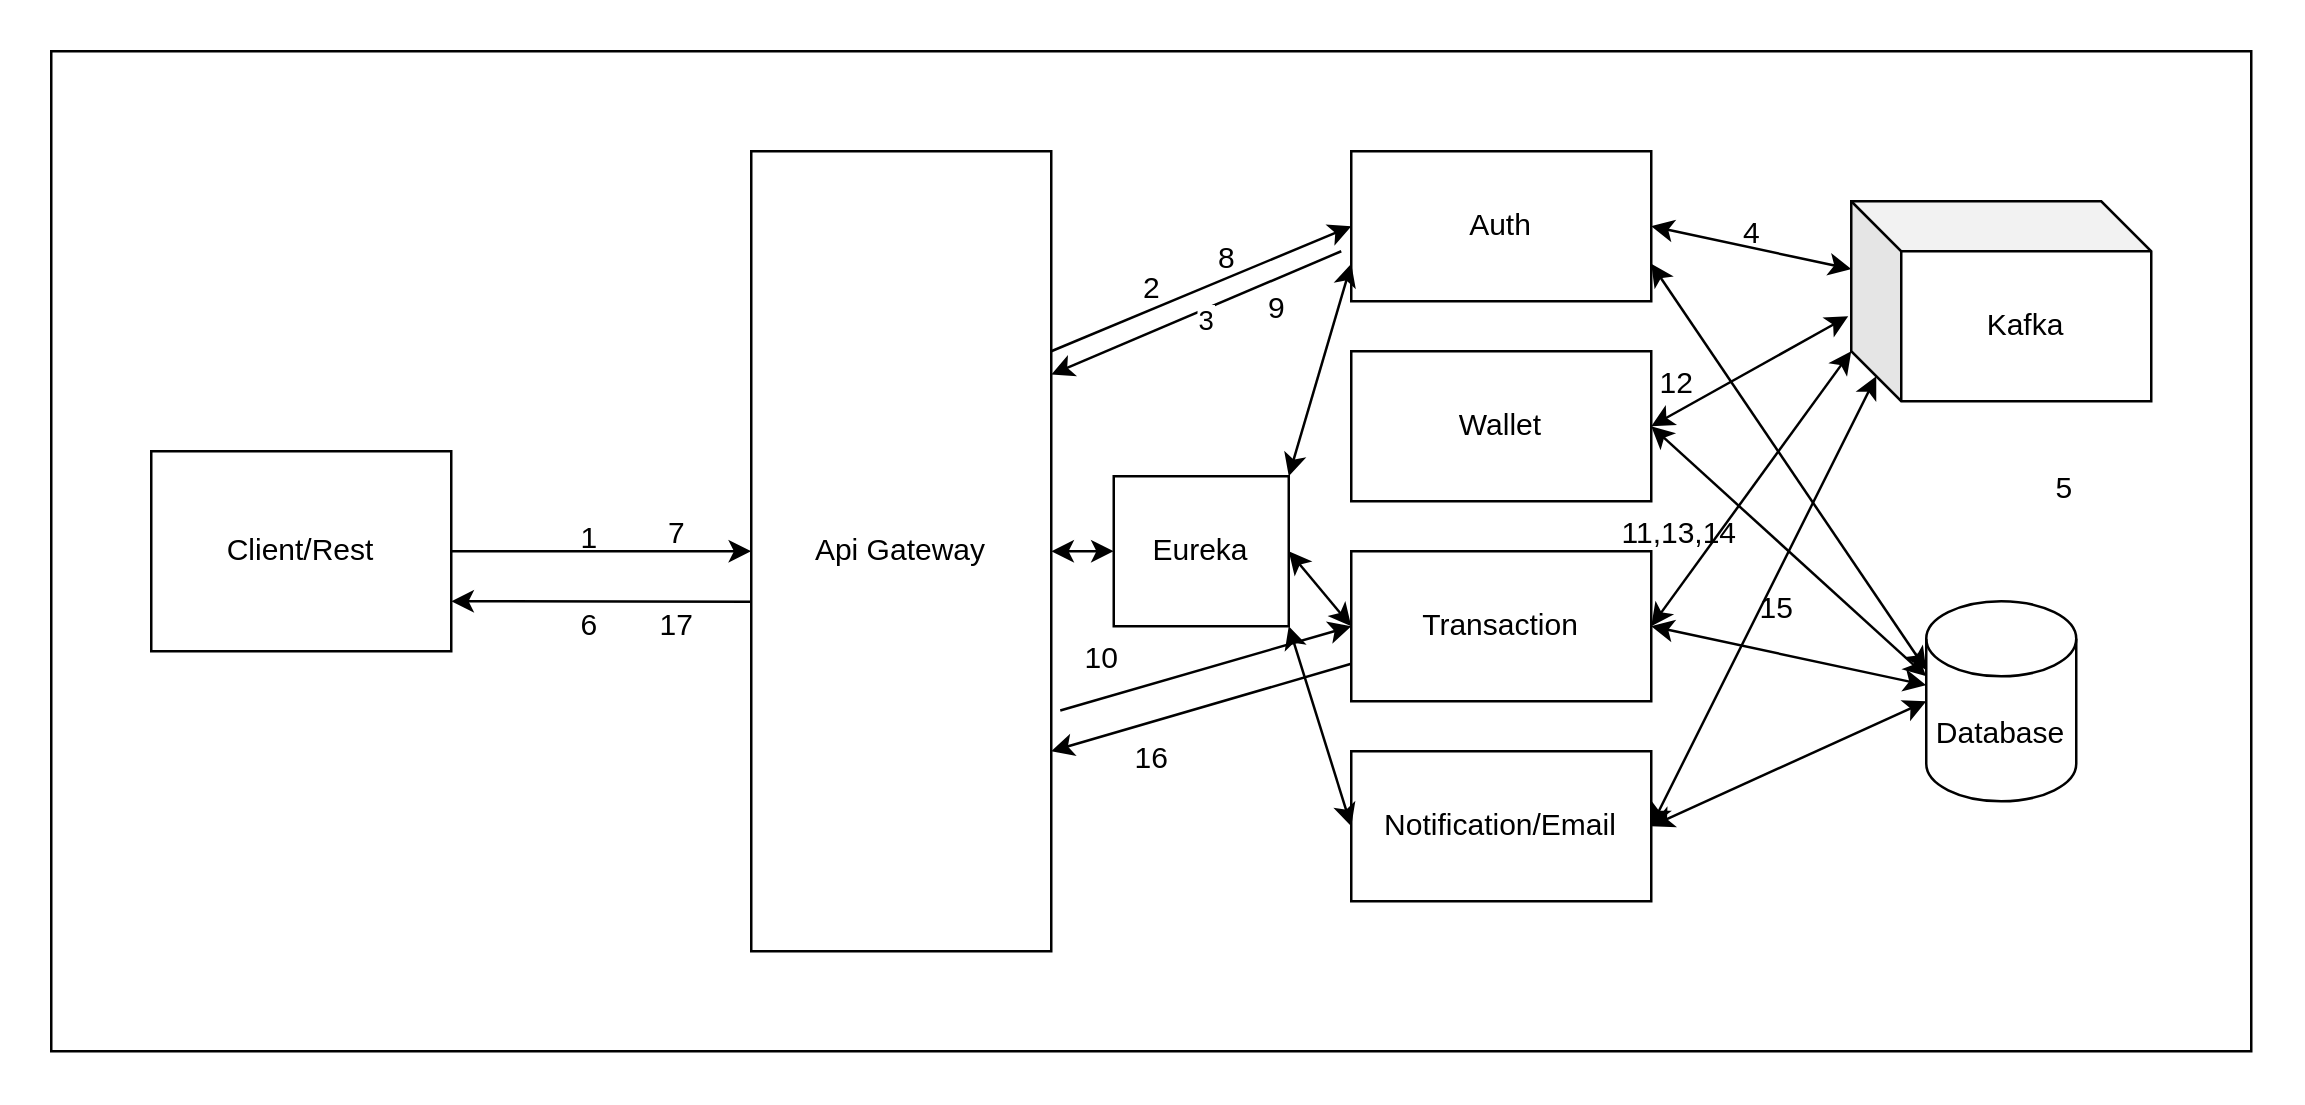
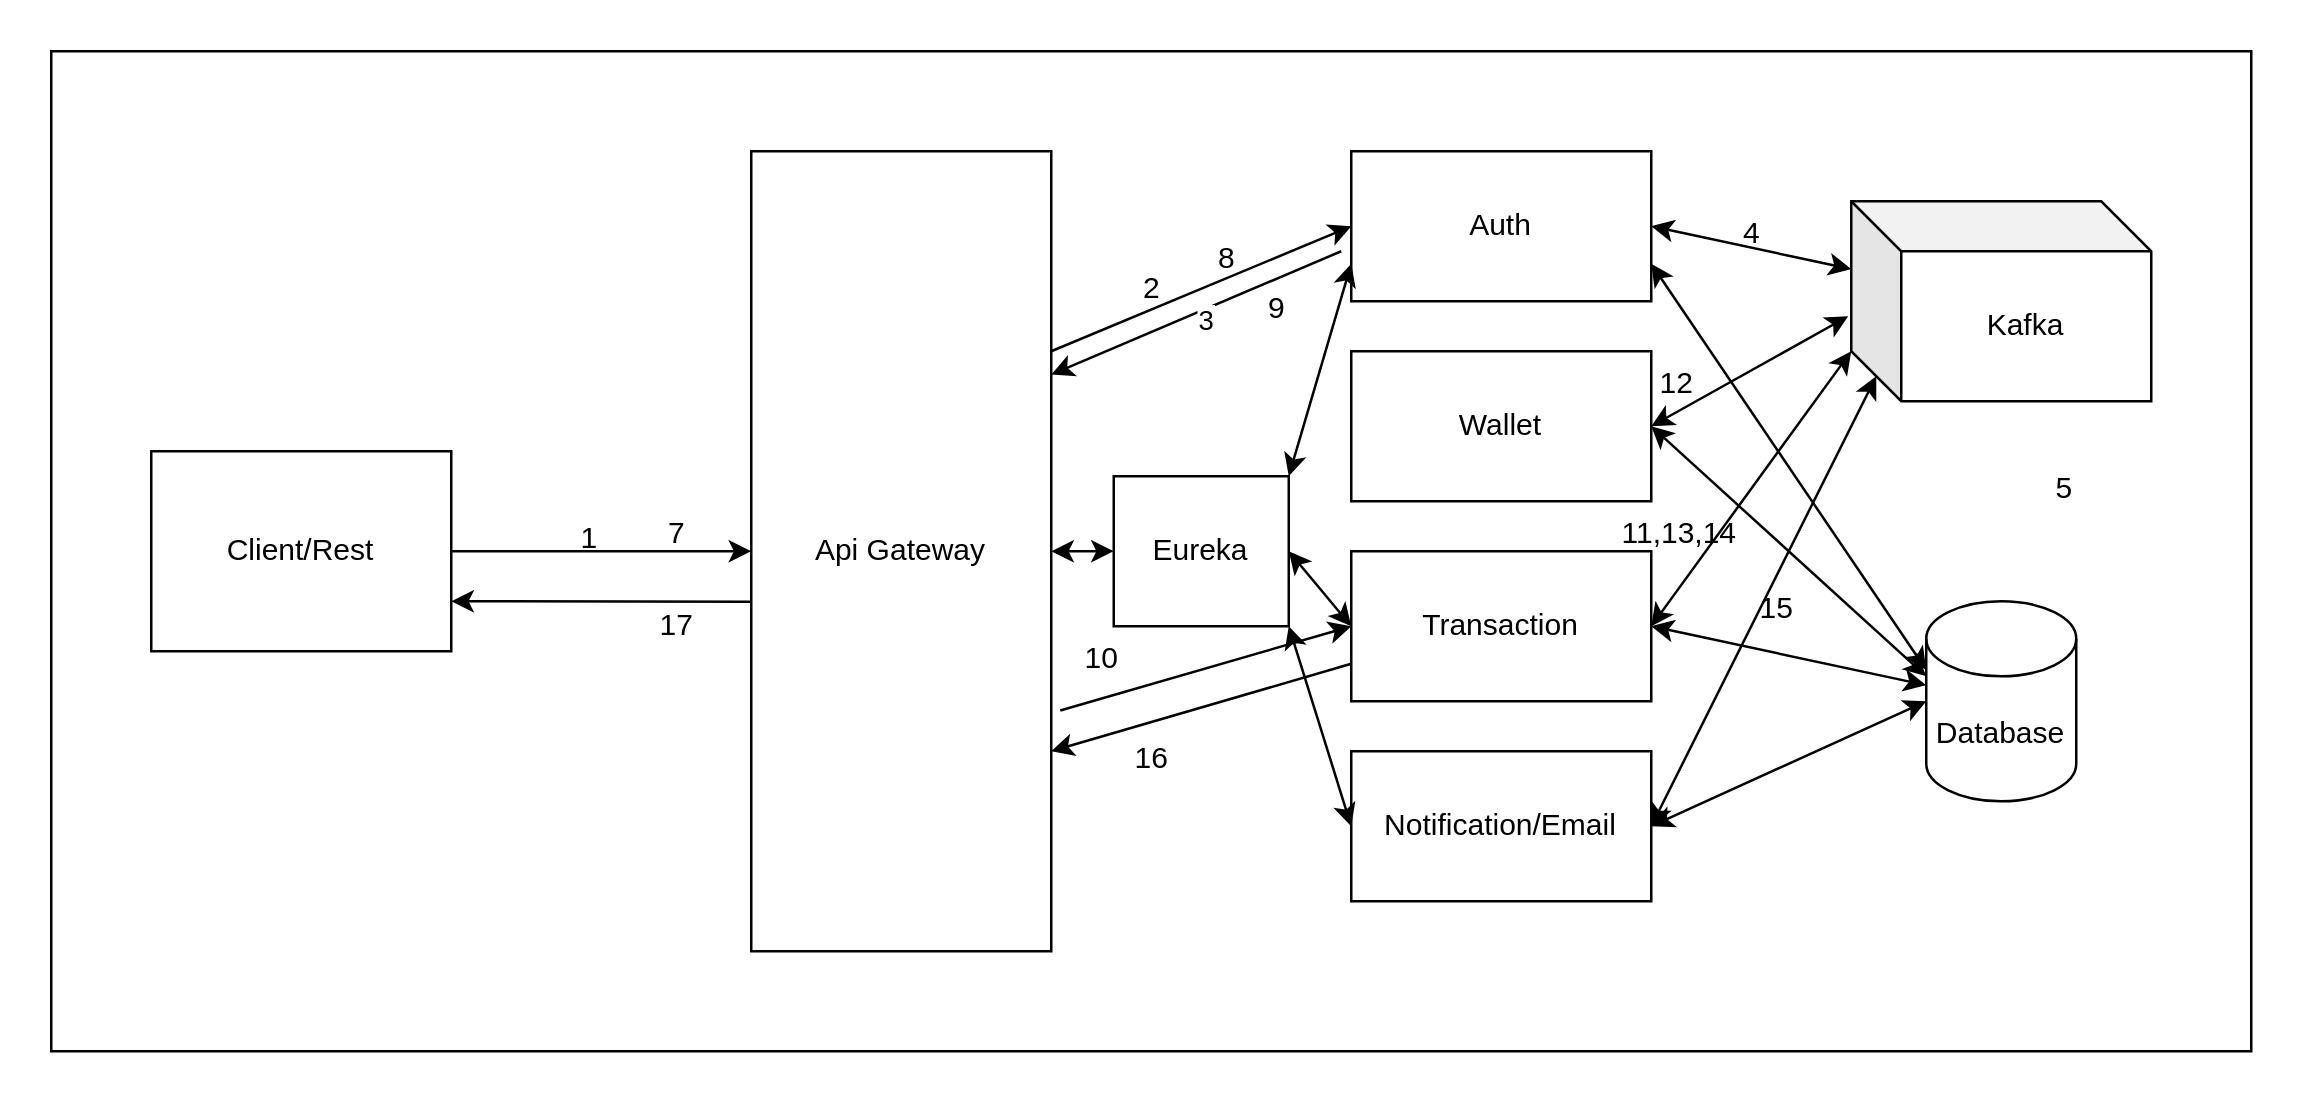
  <mxCell id="0" />
  <mxCell id="1" parent="0" />
  <mxCell id="2" value="" style="rounded=0;whiteSpace=wrap;html=1;shadow=0;" vertex="1" parent="1"><mxGeometry width="880" height="400" as="geometry" x="20" y="20" /></mxCell>
  <mxCell id="3" value="Client/Rest" style="rounded=0;whiteSpace=wrap;html=1;" vertex="1" parent="1"><mxGeometry x="60" y="180" width="120" height="80" as="geometry" /></mxCell>
  <mxCell id="4" value="Api Gateway" style="rounded=0;whiteSpace=wrap;html=1;" vertex="1" parent="1"><mxGeometry x="300" y="60" width="120" height="320" as="geometry" /></mxCell>
  <mxCell id="5" value="Auth" style="rounded=0;whiteSpace=wrap;html=1;" vertex="1" parent="1"><mxGeometry x="540" y="60" width="120" height="60" as="geometry" /></mxCell>
  <mxCell id="6" value="Wallet" style="rounded=0;whiteSpace=wrap;html=1;" vertex="1" parent="1"><mxGeometry x="540" y="140" width="120" height="60" as="geometry" /></mxCell>
  <mxCell id="7" value="Transaction" style="rounded=0;whiteSpace=wrap;html=1;" vertex="1" parent="1"><mxGeometry x="540" y="220" width="120" height="60" as="geometry" /></mxCell>
  <mxCell id="8" value="Notification/Email" style="rounded=0;whiteSpace=wrap;html=1;" vertex="1" parent="1"><mxGeometry x="540" y="300" width="120" height="60" as="geometry" /></mxCell>
  <mxCell id="9" value="Database" style="shape=cylinder3;whiteSpace=wrap;html=1;boundedLbl=1;backgroundOutline=1;size=15;" vertex="1" parent="1"><mxGeometry x="770" y="240" width="60" height="80" as="geometry" /></mxCell>
  <mxCell id="10" value="Kafka" style="shape=cube;whiteSpace=wrap;html=1;boundedLbl=1;backgroundOutline=1;darkOpacity=0.05;darkOpacity2=0.1;" vertex="1" parent="1"><mxGeometry x="740" y="80" width="120" height="80" as="geometry" /></mxCell>
  <mxCell id="11" value="Eureka" style="rounded=0;whiteSpace=wrap;html=1;" vertex="1" parent="1"><mxGeometry x="445" y="190" width="70" height="60" as="geometry" /></mxCell>
  <mxCell id="12" value="" style="endArrow=classic;html=1;rounded=0;entryX=0;entryY=0.5;entryDx=0;entryDy=0;exitX=1;exitY=0.25;exitDx=0;exitDy=0;" edge="1" parent="1" source="4" target="5"><mxGeometry width="50" height="50" relative="1" as="geometry"><mxPoint x="420" y="340" as="sourcePoint" /><mxPoint x="490" y="150" as="targetPoint" /></mxGeometry></mxCell>
  <mxCell id="13" value="" style="endArrow=classic;html=1;rounded=0;entryX=0;entryY=0.5;entryDx=0;entryDy=0;exitX=1;exitY=0.5;exitDx=0;exitDy=0;" edge="1" parent="1" source="3" target="4"><mxGeometry width="50" height="50" relative="1" as="geometry"><mxPoint x="420" y="340" as="sourcePoint" /><mxPoint x="470" y="290" as="targetPoint" /></mxGeometry></mxCell>
  <mxCell id="14" value="" style="endArrow=classic;html=1;rounded=0;entryX=1;entryY=0.75;entryDx=0;entryDy=0;exitX=0;exitY=0.563;exitDx=0;exitDy=0;exitPerimeter=0;" edge="1" parent="1" source="4" target="3"><mxGeometry width="50" height="50" relative="1" as="geometry"><mxPoint x="290" y="240" as="sourcePoint" /><mxPoint x="470" y="290" as="targetPoint" /></mxGeometry></mxCell>
  <mxCell id="15" value="1" style="text;html=1;align=center;verticalAlign=middle;resizable=0;points=[];autosize=1;strokeColor=none;fillColor=none;" vertex="1" parent="1"><mxGeometry x="220" y="200" width="30" height="30" as="geometry" /></mxCell>
  <mxCell id="16" value="2" style="text;html=1;align=center;verticalAlign=middle;resizable=0;points=[];autosize=1;strokeColor=none;fillColor=none;" vertex="1" parent="1"><mxGeometry x="445" y="100" width="30" height="30" as="geometry" /></mxCell>
  <mxCell id="17" value="" style="endArrow=classic;html=1;rounded=0;entryX=1.03;entryY=0.201;entryDx=0;entryDy=0;entryPerimeter=0;" edge="1" parent="1"><mxGeometry width="50" height="50" relative="1" as="geometry"><mxPoint x="536" y="100" as="sourcePoint" /><mxPoint x="420" y="149.32" as="targetPoint" /></mxGeometry></mxCell>
  <mxCell id="18" value="3" style="edgeLabel;html=1;align=center;verticalAlign=middle;resizable=0;points=[];" vertex="1" connectable="0" parent="17"><mxGeometry x="-0.036" y="4" relative="1" as="geometry"><mxPoint as="offset" /></mxGeometry></mxCell>
  <mxCell id="19" value="" style="endArrow=classic;startArrow=classic;html=1;rounded=0;entryX=0;entryY=0.5;entryDx=0;entryDy=0;exitX=1;exitY=0.5;exitDx=0;exitDy=0;" edge="1" parent="1" source="4" target="11"><mxGeometry width="50" height="50" relative="1" as="geometry"><mxPoint x="420" y="340" as="sourcePoint" /><mxPoint x="470" y="290" as="targetPoint" /></mxGeometry></mxCell>
  <mxCell id="20" value="" style="endArrow=classic;startArrow=classic;html=1;rounded=0;entryX=1;entryY=0.5;entryDx=0;entryDy=0;exitX=0;exitY=0.5;exitDx=0;exitDy=0;" edge="1" parent="1" source="7" target="11"><mxGeometry width="50" height="50" relative="1" as="geometry"><mxPoint x="420" y="340" as="sourcePoint" /><mxPoint x="470" y="290" as="targetPoint" /></mxGeometry></mxCell>
  <mxCell id="21" value="" style="endArrow=classic;startArrow=classic;html=1;rounded=0;entryX=1;entryY=1;entryDx=0;entryDy=0;exitX=0;exitY=0.5;exitDx=0;exitDy=0;" edge="1" parent="1" source="8" target="11"><mxGeometry width="50" height="50" relative="1" as="geometry"><mxPoint x="420" y="340" as="sourcePoint" /><mxPoint x="470" y="290" as="targetPoint" /></mxGeometry></mxCell>
  <mxCell id="22" value="" style="endArrow=classic;startArrow=classic;html=1;rounded=0;entryX=0;entryY=0.75;entryDx=0;entryDy=0;exitX=1;exitY=0;exitDx=0;exitDy=0;" edge="1" parent="1" source="11" target="5"><mxGeometry width="50" height="50" relative="1" as="geometry"><mxPoint x="420" y="340" as="sourcePoint" /><mxPoint x="470" y="290" as="targetPoint" /></mxGeometry></mxCell>
  <mxCell id="23" value="" style="endArrow=classic;startArrow=classic;html=1;rounded=0;exitX=1;exitY=0.5;exitDx=0;exitDy=0;" edge="1" parent="1" source="5" target="10"><mxGeometry width="50" height="50" relative="1" as="geometry"><mxPoint x="420" y="340" as="sourcePoint" /><mxPoint x="470" y="290" as="targetPoint" /></mxGeometry></mxCell>
  <mxCell id="24" value="" style="endArrow=classic;startArrow=classic;html=1;rounded=0;exitX=1;exitY=0.5;exitDx=0;exitDy=0;entryX=-0.01;entryY=0.575;entryDx=0;entryDy=0;entryPerimeter=0;" edge="1" parent="1" source="6" target="10"><mxGeometry width="50" height="50" relative="1" as="geometry"><mxPoint x="670" y="100" as="sourcePoint" /><mxPoint x="750" y="117" as="targetPoint" /></mxGeometry></mxCell>
  <mxCell id="25" value="" style="endArrow=classic;startArrow=classic;html=1;rounded=0;exitX=1;exitY=0.5;exitDx=0;exitDy=0;entryX=0;entryY=0;entryDx=0;entryDy=60;entryPerimeter=0;" edge="1" parent="1" source="7" target="10"><mxGeometry width="50" height="50" relative="1" as="geometry"><mxPoint x="680" y="110" as="sourcePoint" /><mxPoint x="760" y="127" as="targetPoint" /></mxGeometry></mxCell>
  <mxCell id="26" value="" style="endArrow=classic;startArrow=classic;html=1;rounded=0;exitX=1;exitY=0.5;exitDx=0;exitDy=0;entryX=0;entryY=0;entryDx=10;entryDy=70;entryPerimeter=0;" edge="1" parent="1" source="8" target="10"><mxGeometry width="50" height="50" relative="1" as="geometry"><mxPoint x="690" y="120" as="sourcePoint" /><mxPoint x="770" y="137" as="targetPoint" /></mxGeometry></mxCell>
  <mxCell id="27" value="" style="endArrow=classic;startArrow=classic;html=1;rounded=0;exitX=1;exitY=0.5;exitDx=0;exitDy=0;" edge="1" parent="1" source="7" target="9"><mxGeometry width="50" height="50" relative="1" as="geometry"><mxPoint x="420" y="340" as="sourcePoint" /><mxPoint x="470" y="290" as="targetPoint" /></mxGeometry></mxCell>
  <mxCell id="28" value="" style="endArrow=classic;startArrow=classic;html=1;rounded=0;exitX=1;exitY=0.75;exitDx=0;exitDy=0;entryX=0;entryY=0;entryDx=0;entryDy=27.5;entryPerimeter=0;" edge="1" parent="1" source="5" target="9"><mxGeometry width="50" height="50" relative="1" as="geometry"><mxPoint x="700" y="130" as="sourcePoint" /><mxPoint x="780" y="147" as="targetPoint" /></mxGeometry></mxCell>
  <mxCell id="29" value="" style="endArrow=classic;startArrow=classic;html=1;rounded=0;exitX=1;exitY=0.5;exitDx=0;exitDy=0;" edge="1" parent="1" source="6"><mxGeometry width="50" height="50" relative="1" as="geometry"><mxPoint x="670" y="115" as="sourcePoint" /><mxPoint x="770" y="270" as="targetPoint" /></mxGeometry></mxCell>
  <mxCell id="30" value="" style="endArrow=classic;startArrow=classic;html=1;rounded=0;entryX=0;entryY=0.5;entryDx=0;entryDy=0;entryPerimeter=0;" edge="1" parent="1" target="9"><mxGeometry width="50" height="50" relative="1" as="geometry"><mxPoint x="660" y="330" as="sourcePoint" /><mxPoint x="760" y="290" as="targetPoint" /></mxGeometry></mxCell>
  <mxCell id="31" value="4" style="text;html=1;align=center;verticalAlign=middle;resizable=0;points=[];autosize=1;strokeColor=none;fillColor=none;" vertex="1" parent="1"><mxGeometry x="685" y="78" width="30" height="30" as="geometry" /></mxCell>
  <mxCell id="32" value="5" style="text;html=1;align=center;verticalAlign=middle;resizable=0;points=[];autosize=1;strokeColor=none;fillColor=none;" vertex="1" parent="1"><mxGeometry x="810" y="180" width="30" height="30" as="geometry" /></mxCell>
- <mxCell id="33" value="6" style="text;html=1;align=center;verticalAlign=middle;resizable=0;points=[];autosize=1;strokeColor=none;fillColor=none;" vertex="1" parent="1"><mxGeometry x="220" y="235" width="30" height="30" as="geometry" /></mxCell>
  <mxCell id="34" value="7" style="text;html=1;align=center;verticalAlign=middle;resizable=0;points=[];autosize=1;strokeColor=none;fillColor=none;" vertex="1" parent="1"><mxGeometry x="255" y="198" width="30" height="30" as="geometry" /></mxCell>
  <mxCell id="35" value="8" style="text;html=1;align=center;verticalAlign=middle;resizable=0;points=[];autosize=1;strokeColor=none;fillColor=none;" vertex="1" parent="1"><mxGeometry x="475" y="88" width="30" height="30" as="geometry" /></mxCell>
  <mxCell id="36" value="9" style="text;html=1;align=center;verticalAlign=middle;resizable=0;points=[];autosize=1;strokeColor=none;fillColor=none;" vertex="1" parent="1"><mxGeometry x="495" y="108" width="30" height="30" as="geometry" /></mxCell>
  <mxCell id="37" value="" style="endArrow=classic;html=1;rounded=0;entryX=0;entryY=0.5;entryDx=0;entryDy=0;exitX=1.03;exitY=0.699;exitDx=0;exitDy=0;exitPerimeter=0;" edge="1" parent="1" source="4" target="7"><mxGeometry width="50" height="50" relative="1" as="geometry"><mxPoint x="420" y="340" as="sourcePoint" /><mxPoint x="470" y="290" as="targetPoint" /></mxGeometry></mxCell>
  <mxCell id="38" value="" style="endArrow=classic;html=1;rounded=0;entryX=1;entryY=0.75;entryDx=0;entryDy=0;exitX=0;exitY=0.75;exitDx=0;exitDy=0;" edge="1" parent="1" source="7" target="4"><mxGeometry width="50" height="50" relative="1" as="geometry"><mxPoint x="420" y="340" as="sourcePoint" /><mxPoint x="470" y="290" as="targetPoint" /></mxGeometry></mxCell>
  <mxCell id="39" value="10" style="text;html=1;align=center;verticalAlign=middle;resizable=0;points=[];autosize=1;strokeColor=none;fillColor=none;" vertex="1" parent="1"><mxGeometry x="420" y="248" width="40" height="30" as="geometry" /></mxCell>
  <mxCell id="40" value="11,13,14" style="text;html=1;align=center;verticalAlign=middle;resizable=0;points=[];autosize=1;strokeColor=none;fillColor=none;" vertex="1" parent="1"><mxGeometry x="636" y="198" width="70" height="30" as="geometry" /></mxCell>
  <mxCell id="41" value="12" style="text;html=1;align=center;verticalAlign=middle;resizable=0;points=[];autosize=1;strokeColor=none;fillColor=none;" vertex="1" parent="1"><mxGeometry x="650" y="138" width="40" height="30" as="geometry" /></mxCell>
  <mxCell id="42" value="15" style="text;html=1;align=center;verticalAlign=middle;resizable=0;points=[];autosize=1;strokeColor=none;fillColor=none;" vertex="1" parent="1"><mxGeometry x="690" y="228" width="40" height="30" as="geometry" /></mxCell>
  <mxCell id="43" value="16" style="text;html=1;align=center;verticalAlign=middle;resizable=0;points=[];autosize=1;strokeColor=none;fillColor=none;" vertex="1" parent="1"><mxGeometry x="440" y="288" width="40" height="30" as="geometry" /></mxCell>
  <mxCell id="44" value="17" style="text;html=1;align=center;verticalAlign=middle;resizable=0;points=[];autosize=1;strokeColor=none;fillColor=none;" vertex="1" parent="1"><mxGeometry x="250" y="235" width="40" height="30" as="geometry" /></mxCell>
